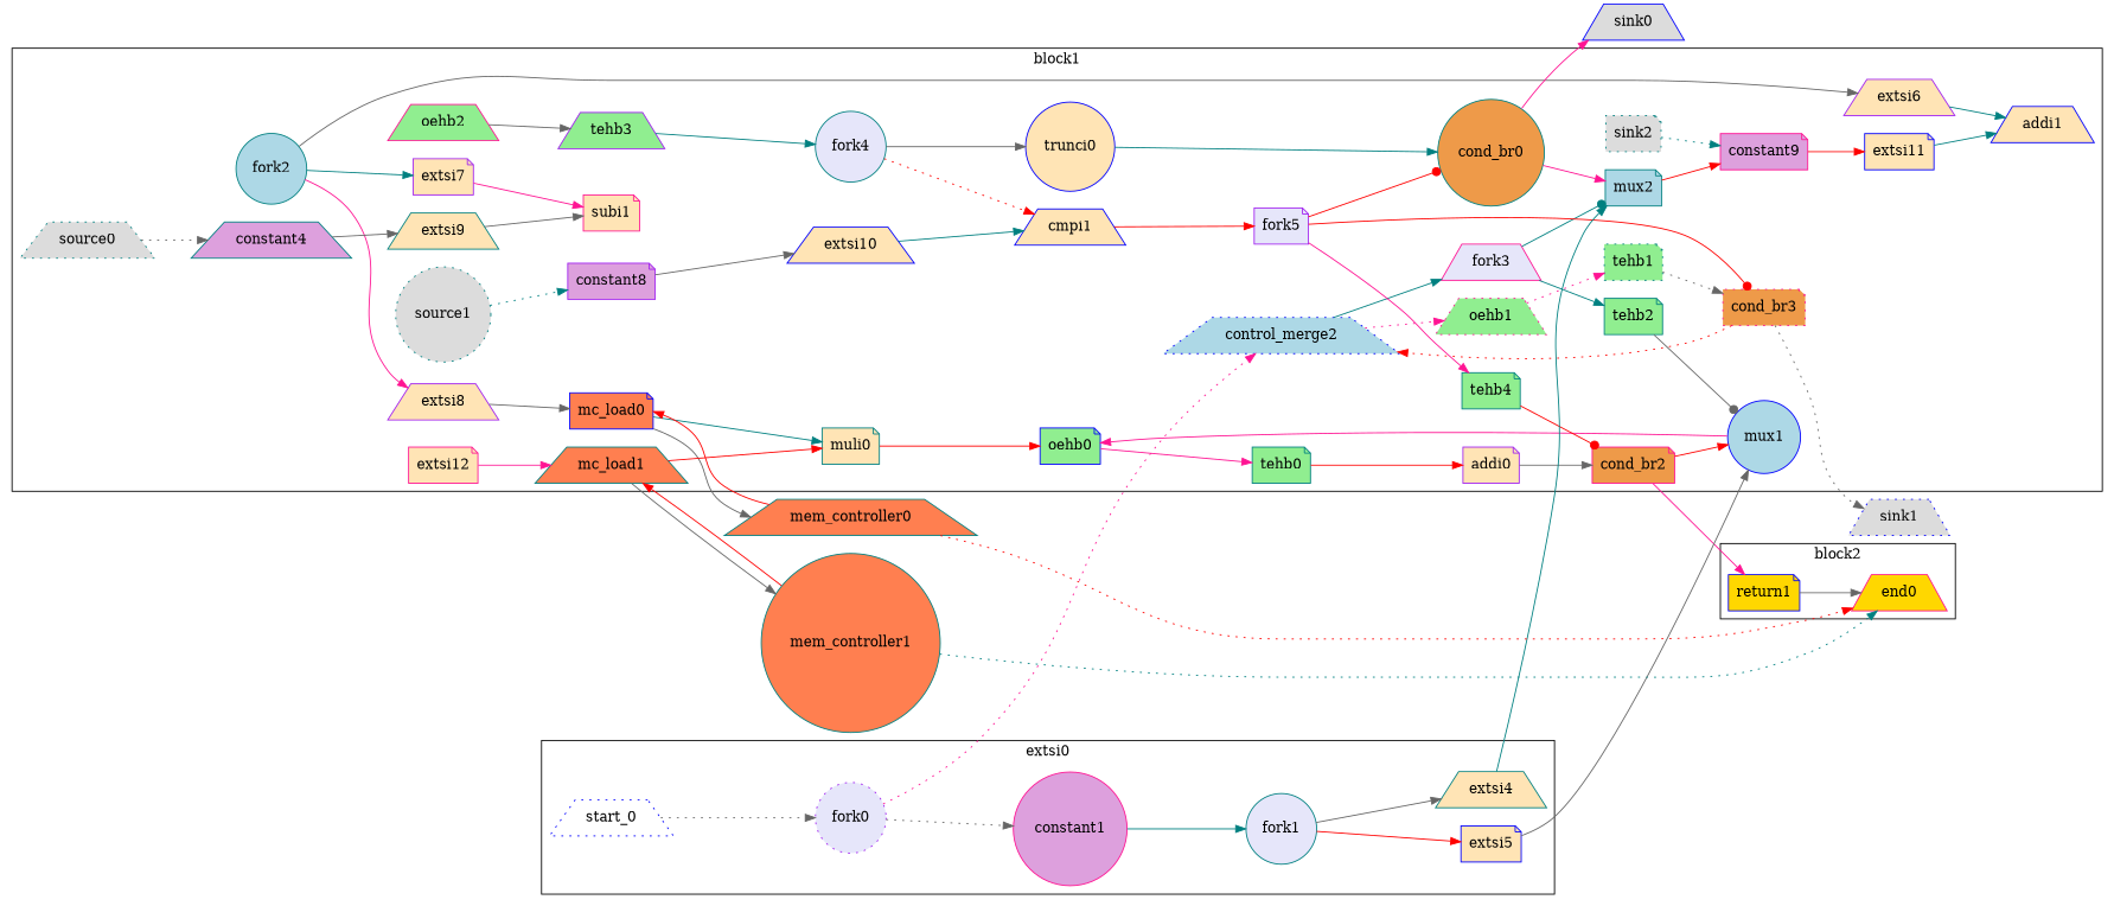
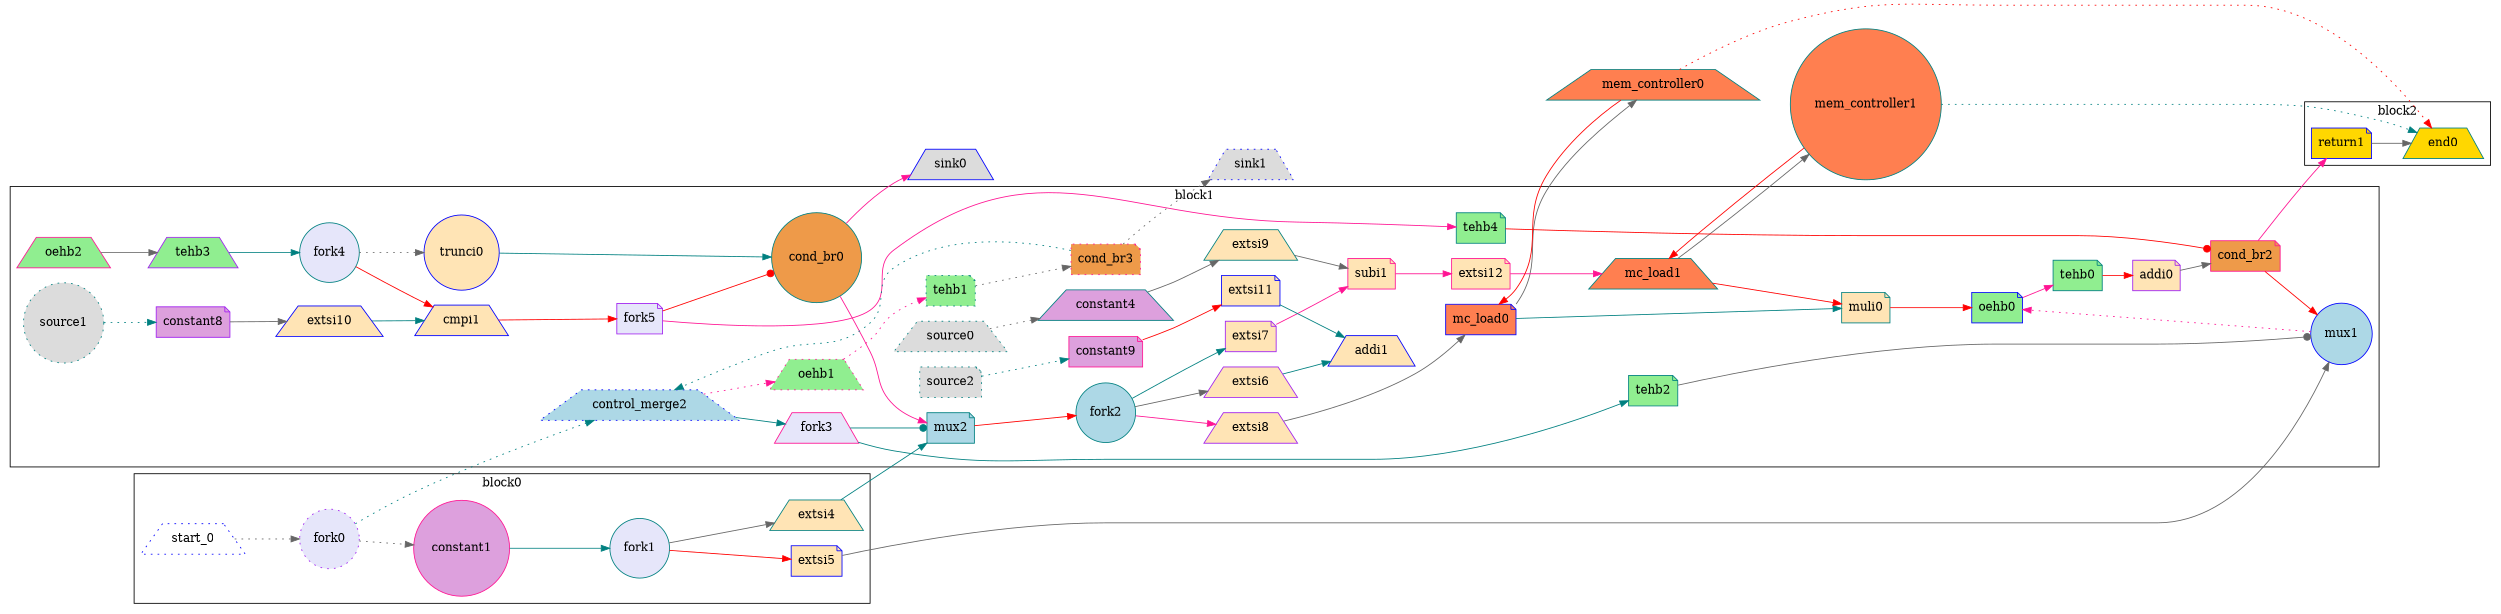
  digraph {
    compound=true
    rankdir=LR
    splines=spline
    node [bbID=2 color=teal delay="0.000 0.000 0.000 0.000 0.000 0.000 0.000 0.000" fillcolor=moccasin in="in1:11" mlir_op="arith.extsi" out="out1:32" shape=note style=filled type=Operator]
    edge [arrowhead=normal arrowtail=none color=gray40 dir=both from=out1 style=solid to=in1]
    n1 [delay="1.412 1.397 0.000 1.412 1.397 1.412 0.000 0.000" fillcolor=lightblue in="in1?:1 in2:11 in3:11" label=mux2 mlir_op="handshake.mux" out="out1:11" type=Mux]
    n2 [delay="0.000 0.100 0.100 0.000 0.000 0.000 0.000 0.000" fillcolor=lightblue label=fork2 mlir_op="handshake.fork" out="out1:11 out2:11 out3:11" shape=circle type=Fork]
    n3 [II=1 color=purple label=extsi6 latency=0 op=sext_op out="out1:12" shape=trapezium]
    n4 [II=1 color=purple label=extsi7 latency=0 op=sext_op out="out1:12"]
    n5 [II=1 color=purple label=extsi8 latency=0 op=sext_op shape=trapezium]
    n6 [II=1 color=blue delay="2.047 1.397 1.400 1.409 0.000 0.000 0.000 0.000" in="in1:12 in2:12" label=addi1 latency=0 mlir_op="arith.addi" op=add_op out="out1:12" shape=trapezium]
    n7 [II=1 color=deeppink delay="2.047 1.397 1.400 1.409 0.000 0.000 0.000 0.000" in="in1:12 in2:12" label=subi1 latency=0 mlir_op="arith.subi" op=sub_op out="out1:12"]
    n8 [II=1 color=blue delay="1.412 1.409 0.000 0.000 0.000 0.000 0.000 0.000" fillcolor=coral in="in1:32 in2:32" label=mc_load0 latency=1 mlir_op="handshake.mc_load" op=mc_load_op out="out1:32 out2:32" portId=0]
    n9 [fillcolor=lightgreen in="in1:1" label=tehb2 mlir_op="handshake.tehb" out="out1:1" slots=4 transparent=true type=Buffer]
    n10 [color=blue delay="1.412 1.397 0.000 1.412 1.397 1.412 0.000 0.000" fillcolor=lightblue in="in1?:1 in2:32 in3:32" label=mux1 mlir_op="handshake.mux" shape=circle type=Mux]
    n11 [color=blue fillcolor=lightgreen in="in1:32" label=oehb0 mlir_op="handshake.oehb" slots=1 type=OEHB]
    n12 [color=blue delay="0.000 1.397 0.000 0.000 0.000 0.000 0.000 0.000" fillcolor=lightblue in="in1:0 in2:0" label=control_merge2 mlir_op="handshake.control_merge" out="out1:0 out2?:1" shape=trapezium style="filled, dotted" type=CntrlMerge]
    n13 [color=deeppink delay="0.000 0.100 0.100 0.000 0.000 0.000 0.000 0.000" fillcolor=lavender in="in1:1" label=fork3 mlir_op="handshake.fork" out="out1:1 out2:1" shape=trapezium type=Fork]
    n14 [color=deeppink fillcolor=lightgreen in="in1:0" label=oehb1 mlir_op="handshake.oehb" out="out1:0" shape=trapezium slots=1 style="filled, dotted" type=OEHB]
    n15 [fillcolor=gainsboro label=source0 mlir_op="handshake.source" out="out1:0" shape=trapezium style="filled, dotted" type=Source in=""]
    n16 [fillcolor=plum label=constant4 mlir_op="handshake.constant" out="out1:11" shape=trapezium type=Constant value="0x3e7"]
    n17 [II=1 label=extsi9 latency=0 op=sext_op out="out1:12" shape=trapezium]
    n18 [fillcolor=gainsboro label=source1 mlir_op="handshake.source" out="out1:0" shape=circle style="filled, dotted" type=Source in=""]
    n19 [color=purple fillcolor=plum label=constant8 mlir_op="handshake.constant" out="out1:11" type=Constant value="0x3e8"]
    n20 [II=1 color=blue label=extsi10 latency=0 op=sext_op out="out1:12" shape=trapezium]
    n21 [II=1 color=blue delay="1.808 1.397 1.400 1.409 0.000 0.000 0.000 0.000" in="in1:12 in2:12" label=cmpi1 latency=0 mlir_op="arith.cmpi<" op=icmp_ult_op out="out1:1" shape=trapezium]
-   n22 [fillcolor=gainsboro label=sink2 mlir_op="handshake.source" out="out1:0" style="filled, dotted" type=Source in=""]
+   n22 [fillcolor=gainsboro label=source2 mlir_op="handshake.source" out="out1:0" style="filled, dotted" type=Source in=""]
    n23 [color=deeppink fillcolor=plum in="in1:2" label=constant9 mlir_op="handshake.constant" out="out1:2" type=Constant value="0x1"]
    n24 [II=1 color=blue in="in1:2" label=extsi11 latency=0 op=sext_op out="out1:12"]
    n25 [II=1 delay="0.000 0.000 0.000 1.409 0.000 0.000 0.000 0.000" in="in1:32 in2:32" label=muli0 latency=4 mlir_op="arith.muli" op=mul_op]
    n26 [II=1 color=deeppink in="in1:12" label=extsi12 latency=0 op=sext_op]
    n27 [II=1 delay="1.412 1.409 0.000 0.000 0.000 0.000 0.000 0.000" fillcolor=coral in="in1:32 in2:32" label=mc_load1 latency=1 mlir_op="handshake.mc_load" op=mc_load_op out="out1:32 out2:32" portId=0 shape=trapezium]
    n28 [II=1 color=purple delay="2.287 1.397 1.400 1.409 0.000 0.000 0.000 0.000" in="in1:32 in2:32" label=addi0 latency=0 mlir_op="arith.addi" op=add_op]
    n29 [fillcolor=lightgreen in="in1:32" label=tehb0 mlir_op="handshake.tehb" slots=1 type=TEHB]
    n30 [color=deeppink delay="0.000 1.409 1.411 1.412 1.400 1.412 0.000 0.000" fillcolor=tan2 in="in1:32 in2?:1" label=cond_br2 mlir_op="handshake.cond_br" out="out1+:32 out2-:32" type=Branch]
    n31 [color=deeppink fillcolor=lightgreen in="in1:12" label=oehb2 mlir_op="handshake.oehb" out="out1:12" shape=trapezium slots=1 type=OEHB]
    n32 [color=purple fillcolor=lightgreen in="in1:12" label=tehb3 mlir_op="handshake.tehb" out="out1:12" shape=trapezium slots=1 type=TEHB]
    n33 [delay="0.000 0.100 0.100 0.000 0.000 0.000 0.000 0.000" fillcolor=lavender in="in1:12" label=fork4 mlir_op="handshake.fork" out="out1:12 out2:12" shape=circle type=Fork]
    n34 [II=1 color=blue in="in1:12" label=trunci0 latency=0 mlir_op="arith.trunci" op=trunc_op out="out1:11" shape=circle]
    n35 [delay="0.000 1.409 1.411 1.412 1.400 1.412 0.000 0.000" fillcolor=tan2 in="in1:11 in2?:1" label=cond_br0 mlir_op="handshake.cond_br" out="out1+:11 out2-:11" shape=circle type=Branch]
    n36 [color=purple delay="0.000 0.100 0.100 0.000 0.000 0.000 0.000 0.000" fillcolor=lavender in="in1:1" label=fork5 mlir_op="handshake.fork" out="out1:1 out2:1 out3:1" type=Fork]
    n37 [fillcolor=lightgreen in="in1:1" label=tehb4 mlir_op="handshake.tehb" out="out1:1" slots=4 transparent=true type=Buffer]
    n38 [color=deeppink delay="0.000 1.409 1.411 1.412 1.400 1.412 0.000 0.000" fillcolor=tan2 in="in1:0 in2?:1" label=cond_br3 mlir_op="handshake.cond_br" out="out1+:0 out2-:0" style="filled, dotted" type=Branch]
    n39 [fillcolor=lightgreen in="in1:0" label=tehb1 mlir_op="handshake.tehb" out="out1:0" slots=1 style="filled, dotted" type=TEHB]
    n40 [bbID=1 color=blue control=true in="in1:0" label=start_0 mlir_op="handshake.func" out="out1:0" shape=trapezium style=dotted type=Entry delay="" fillcolor=""]
    n41 [bbID=1 color=purple delay="0.000 0.100 0.100 0.000 0.000 0.000 0.000 0.000" fillcolor=lavender in="in1:0" label=fork0 mlir_op="handshake.fork" out="out1:0 out2:0" shape=circle style="filled, dotted" type=Fork]
    n42 [bbID=1 color=deeppink fillcolor=plum in="in1:1" label=constant1 mlir_op="handshake.constant" out="out1:1" shape=circle type=Constant value="0x0"]
    n43 [bbID=1 delay="0.000 0.100 0.100 0.000 0.000 0.000 0.000 0.000" fillcolor=lavender in="in1:1" label=fork1 mlir_op="handshake.fork" out="out1:1 out2:1" shape=circle type=Fork]
    n44 [II=1 bbID=1 in="in1:1" label=extsi4 latency=0 op=sext_op out="out1:11" shape=trapezium]
    n45 [II=1 bbID=1 color=blue in="in1:1" label=extsi5 latency=0 op=sext_op]
    n46 [II=1 bbID=3 color=blue delay="1.412 1.397 0.000 0.000 0.000 0.000 0.000 0.000" fillcolor=gold in="in1:32" label=return1 latency=0 mlir_op="handshake.return" op=ret_op]
-   n47 [bbID=3 color=deeppink delay="1.397 0.000 1.397 1.409 0.000 0.000 0.000 0.000" fillcolor=gold in="in1:0*e in2:0*e in3:32" label=end0 mlir_op="handshake.end" shape=trapezium type=Exit]
+   n47 [bbID=3 delay="1.397 0.000 1.397 1.409 0.000 0.000 0.000 0.000" fillcolor=gold in="in1:0*e in2:0*e in3:32" label=end0 mlir_op="handshake.end" shape=trapezium type=Exit]
    n48 [bbID=0 bbcount=0 fillcolor=coral in="in1:32*l0a" label=mem_controller0 ldcount=1 memory=idx mlir_op="handshake.mem_controller" out="out1:32*l0d out2:0*e" shape=trapezium stcount=0 type=MC]
    n49 [bbID=0 bbcount=0 fillcolor=coral in="in1:32*l0a" label=mem_controller1 ldcount=1 memory=di mlir_op="handshake.mem_controller" out="out1:32*l0d out2:0*e" shape=circle stcount=0 type=MC]
    n50 [bbID=0 color=blue fillcolor=gainsboro label=sink0 mlir_op="handshake.sink" shape=trapezium type=Sink out=""]
    n51 [bbID=0 color=blue fillcolor=gainsboro in="in1:0" label=sink1 mlir_op="handshake.sink" shape=trapezium style="filled, dotted" type=Sink out=""]
    subgraph cluster_1 {
      label=block1
      n1
      n2
      n3
      n4
      n5
      n6
      n7
      n8
      n9
      n10
      n11
      n12
      n13
      n14
      n15
      n16
      n17
      n18
      n19
      n20
      n21
      n22
      n23
      n24
      n25
      n26
      n27
      n28
      n29
      n30
      n31
      n32
      n33
      n34
      n35
      n36
      n37
      n38
      n39
    }
    subgraph cluster_2 {
-     label=extsi0
+     label=block0
      n40
      n41
      n42
      n43
      n44
      n45
    }
    subgraph cluster_3 {
      label=block2
      n46
      n47
    }
-   n1 -> n23 [color=red]
+   n1 -> n2 [color=red]
    n2 -> n3
    n2 -> n4 [color=teal from=out2]
    n2 -> n5 [color=deeppink from=out3]
    n3 -> n6 [color=teal]
    n4 -> n7 [color=deeppink to=in2]
    n5 -> n8 [to=in2]
+   n7 -> n26 [color=deeppink]
    n8 -> n25 [color=teal]
    n8 -> n48 [from=out2 mem_address=true]
    n9 -> n10 [arrowhead=dot]
-   n10 -> n11 [color=deeppink]
+   n10 -> n11 [color=deeppink style=dotted]
    n11 -> n29 [color=deeppink]
    n12 -> n13 [color=teal from=out2]
    n12 -> n14 [color=deeppink style=dotted]
    n13 -> n1 [arrowhead=dot color=teal]
    n13 -> n9 [color=teal from=out2]
    n14 -> n39 [color=deeppink style=dotted]
    n15 -> n16 [style=dotted]
    n16 -> n17
    n17 -> n7
    n18 -> n19 [color=teal style=dotted]
    n19 -> n20
    n20 -> n21 [color=teal to=in2]
    n21 -> n36 [color=red]
    n22 -> n23 [color=teal style=dotted]
    n23 -> n24 [color=red]
    n24 -> n6 [color=teal to=in2]
    n25 -> n11 [color=red to=in2]
    n26 -> n27 [color=deeppink to=in2]
    n27 -> n25 [color=red to=in2]
    n27 -> n49 [from=out2 mem_address=true]
    n28 -> n30
    n29 -> n28 [color=red]
    n30 -> n10 [color=red to=in2]
    n30 -> n46 [color=deeppink from=out2]
    n31 -> n32
    n32 -> n33 [color=teal]
-   n33 -> n21 [color=red from=out2 style=dotted]
-   n33 -> n34
+   n33 -> n21 [color=red from=out2]
+   n33 -> n34 [style=dotted]
    n34 -> n35 [color=teal]
    n35 -> n1 [color=deeppink to=in2]
    n35 -> n50 [color=deeppink from=out2]
    n36 -> n35 [arrowhead=dot color=red to=in2]
    n36 -> n37 [color=deeppink from=out2]
-   n36 -> n38 [arrowhead=dot color=red from=out3 to=in2]
    n37 -> n30 [arrowhead=dot color=red to=in2]
-   n38 -> n12 [color=red style=dotted]
+   n38 -> n12 [color=teal style=dotted]
    n38 -> n51 [from=out2 style=dotted]
    n39 -> n38 [style=dotted]
    n40 -> n41 [style=dotted]
-   n41 -> n12 [color=deeppink style=dotted to=in2]
+   n41 -> n12 [color=teal style=dotted to=in2]
    n41 -> n42 [from=out2 style=dotted]
    n42 -> n43 [color=teal]
    n43 -> n44
    n43 -> n45 [color=red from=out2]
    n44 -> n1 [color=teal to=in3]
    n45 -> n10 [to=in3]
    n46 -> n47 [to=in3]
    n48 -> n8 [color=red mem_address=false]
    n48 -> n47 [color=red from=out2 style=dotted]
    n49 -> n27 [color=red mem_address=false]
    n49 -> n47 [color=teal from=out2 style=dotted to=in2]
  }
